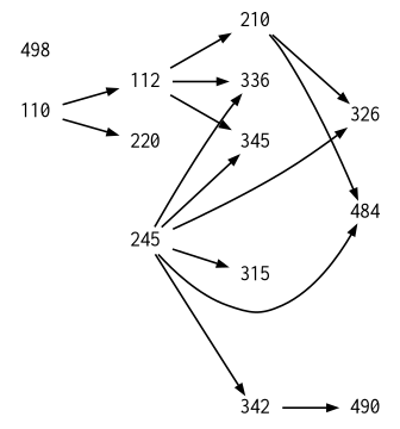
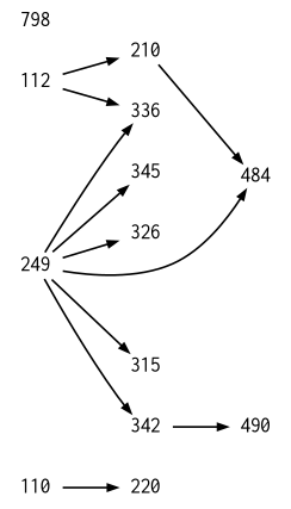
  digraph {
    ordering=out
    rankdir=LR
    ranksep=.4
    node [fixedsize=true fontname=Courier fontsize=11 shape=plaintext]
    edge [arrowsize=.5]
    110 [height=.2 width=.4]
    112 [height=.2 width=.4]
    220 [height=.2 width=.4]
    210 [height=.2 width=.4]
    336 [height=.2 width=.4]
    345 [height=.2 width=.4]
    326 [height=.2 width=.4]
    n8 [height=.2 label=484 width=.4]
-   245 [height=.2 width=.4]
+   245 [height=.2 width=.4 label=249]
    315 [height=.2 width=.4]
    342 [height=.2 width=.4]
    490 [height=.2 width=.4]
-   498 [height=.2 width=.4]
-   110 -> 112
+   498 [height=.2 width=.4 label=798]
    110 -> 220
    112 -> 210
    112 -> 336
-   112 -> 345
-   210 -> 326
    210 -> n8
    245 -> 336
    245 -> 345
    245 -> 326
    245 -> n8
    245 -> 315
    245 -> 342
    342 -> 490
  }
